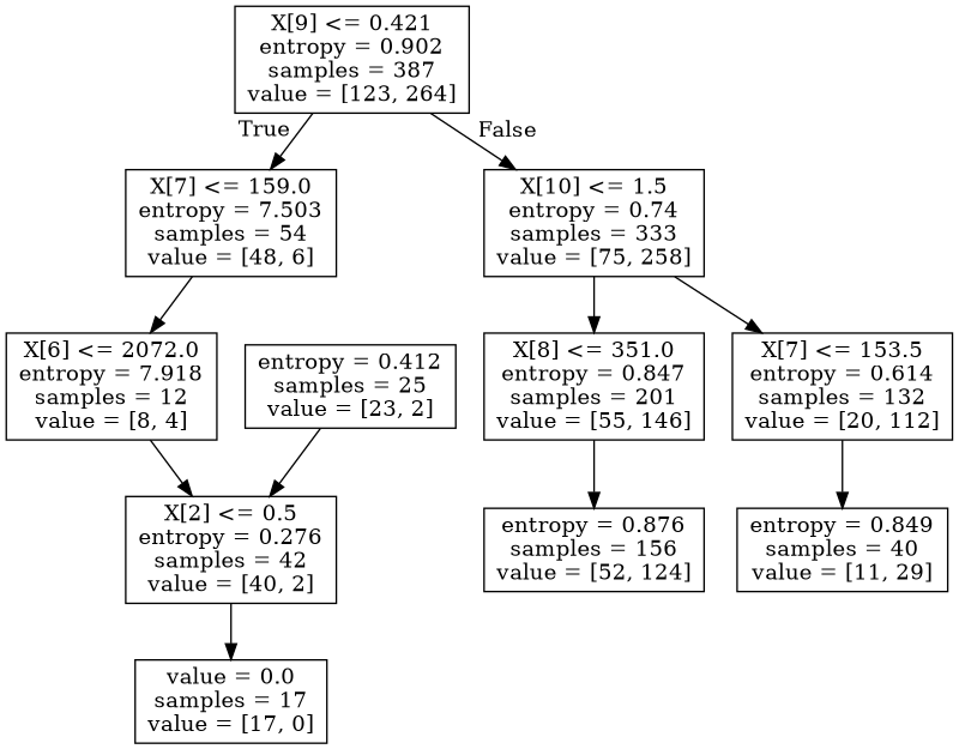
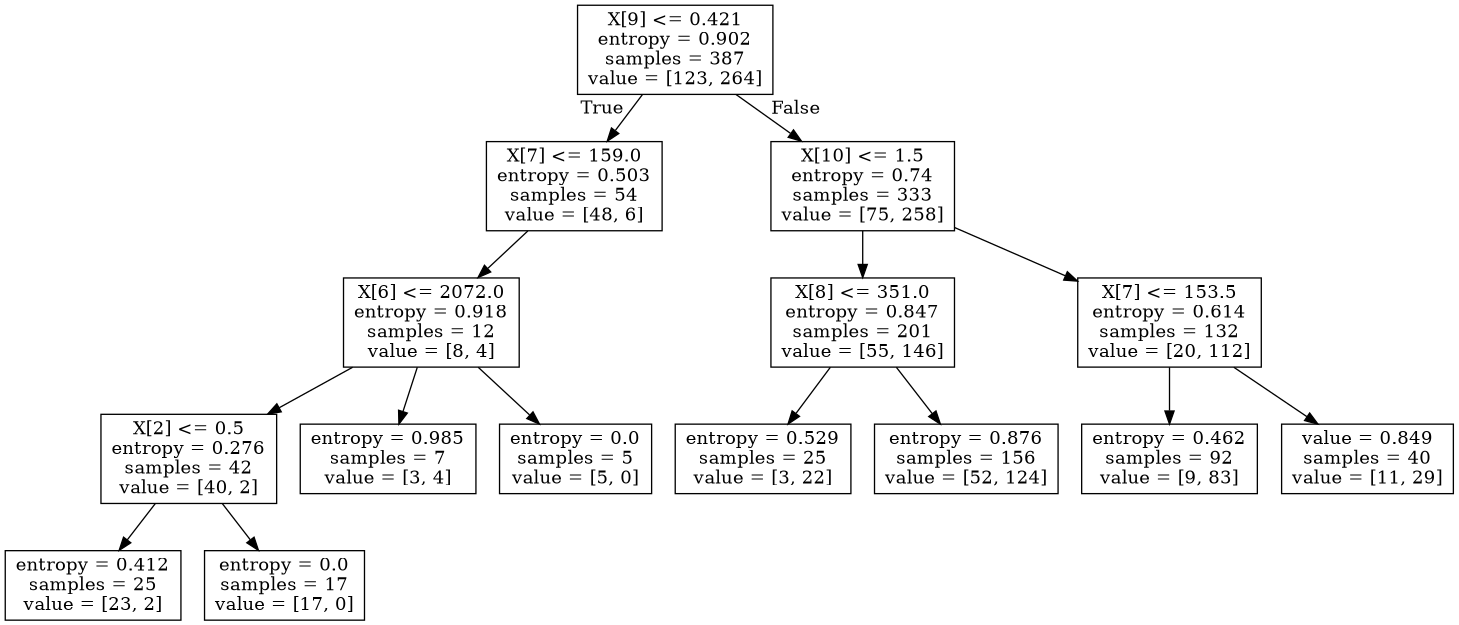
  digraph {
    node [shape=box]
    n1 [label="X[9] <= 0.421\nentropy = 0.902\nsamples = 387\nvalue = [123, 264]"]
-   n2 [label="X[7] <= 159.0\nentropy = 7.503\nsamples = 54\nvalue = [48, 6]"]
+   n2 [label="X[7] <= 159.0\nentropy = 0.503\nsamples = 54\nvalue = [48, 6]"]
    n3 [label="X[10] <= 1.5\nentropy = 0.74\nsamples = 333\nvalue = [75, 258]"]
-   n4 [label="X[6] <= 2072.0\nentropy = 7.918\nsamples = 12\nvalue = [8, 4]"]
+   n4 [label="X[6] <= 2072.0\nentropy = 0.918\nsamples = 12\nvalue = [8, 4]"]
    n5 [label="X[8] <= 351.0\nentropy = 0.847\nsamples = 201\nvalue = [55, 146]"]
    n6 [label="X[7] <= 153.5\nentropy = 0.614\nsamples = 132\nvalue = [20, 112]"]
    n7 [label="X[2] <= 0.5\nentropy = 0.276\nsamples = 42\nvalue = [40, 2]"]
    n8 [label="entropy = 0.412\nsamples = 25\nvalue = [23, 2]"]
-   n9 [label="value = 0.0\nsamples = 17\nvalue = [17, 0]"]
+   n9 [label="entropy = 0.0\nsamples = 17\nvalue = [17, 0]"]
+   n10 [label="entropy = 0.985\nsamples = 7\nvalue = [3, 4]"]
+   n11 [label="entropy = 0.0\nsamples = 5\nvalue = [5, 0]"]
+   n12 [label="entropy = 0.529\nsamples = 25\nvalue = [3, 22]"]
    n13 [label="entropy = 0.876\nsamples = 156\nvalue = [52, 124]"]
-   n15 [label="entropy = 0.849\nsamples = 40\nvalue = [11, 29]"]
+   n14 [label="entropy = 0.462\nsamples = 92\nvalue = [9, 83]"]
+   n15 [label="value = 0.849\nsamples = 40\nvalue = [11, 29]"]
    n1 -> n2 [headlabel=True labelangle=45 labeldistance=2.5]
    n1 -> n3 [headlabel=False labelangle=-45 labeldistance=2.5]
    n2 -> n4
    n3 -> n5
    n3 -> n6
    n4 -> n7
+   n4 -> n10
+   n4 -> n11
+   n5 -> n12
    n5 -> n13
+   n6 -> n14
    n6 -> n15
-   n8 -> n7
+   n7 -> n8
    n7 -> n9
  }
